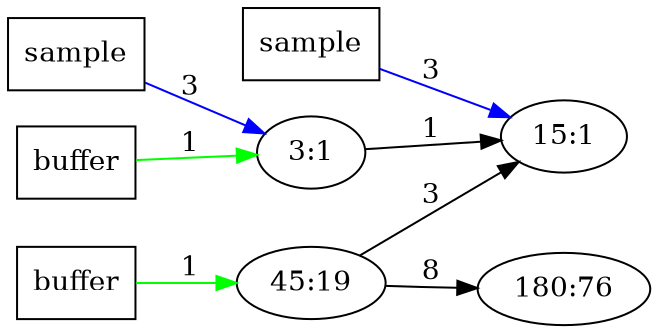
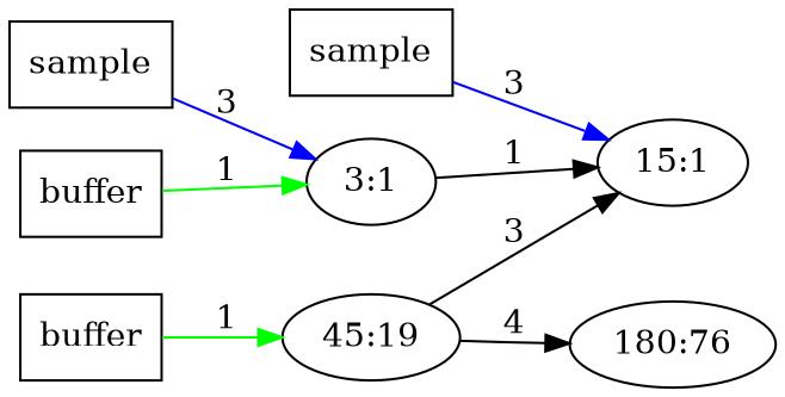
  digraph {
    rankdir=LR
    edge [color=black]
    n1 [label="180:76"]
    n2 [label=buffer shape=box]
    n3 [label="45:19"]
    n4 [label="15:1"]
    n5 [label=sample shape=box]
    n6 [label="3:1"]
    n7 [label=sample shape=box]
    n8 [label=buffer shape=box]
    n2 -> n3 [color=green label=1]
-   n3 -> n1 [label=8]
+   n3 -> n1 [label=4]
    n3 -> n4 [label=3]
    n5 -> n4 [color=blue label=3]
    n6 -> n4 [label=1]
    n7 -> n6 [color=blue label=3]
    n8 -> n6 [color=green label=1]
  }
